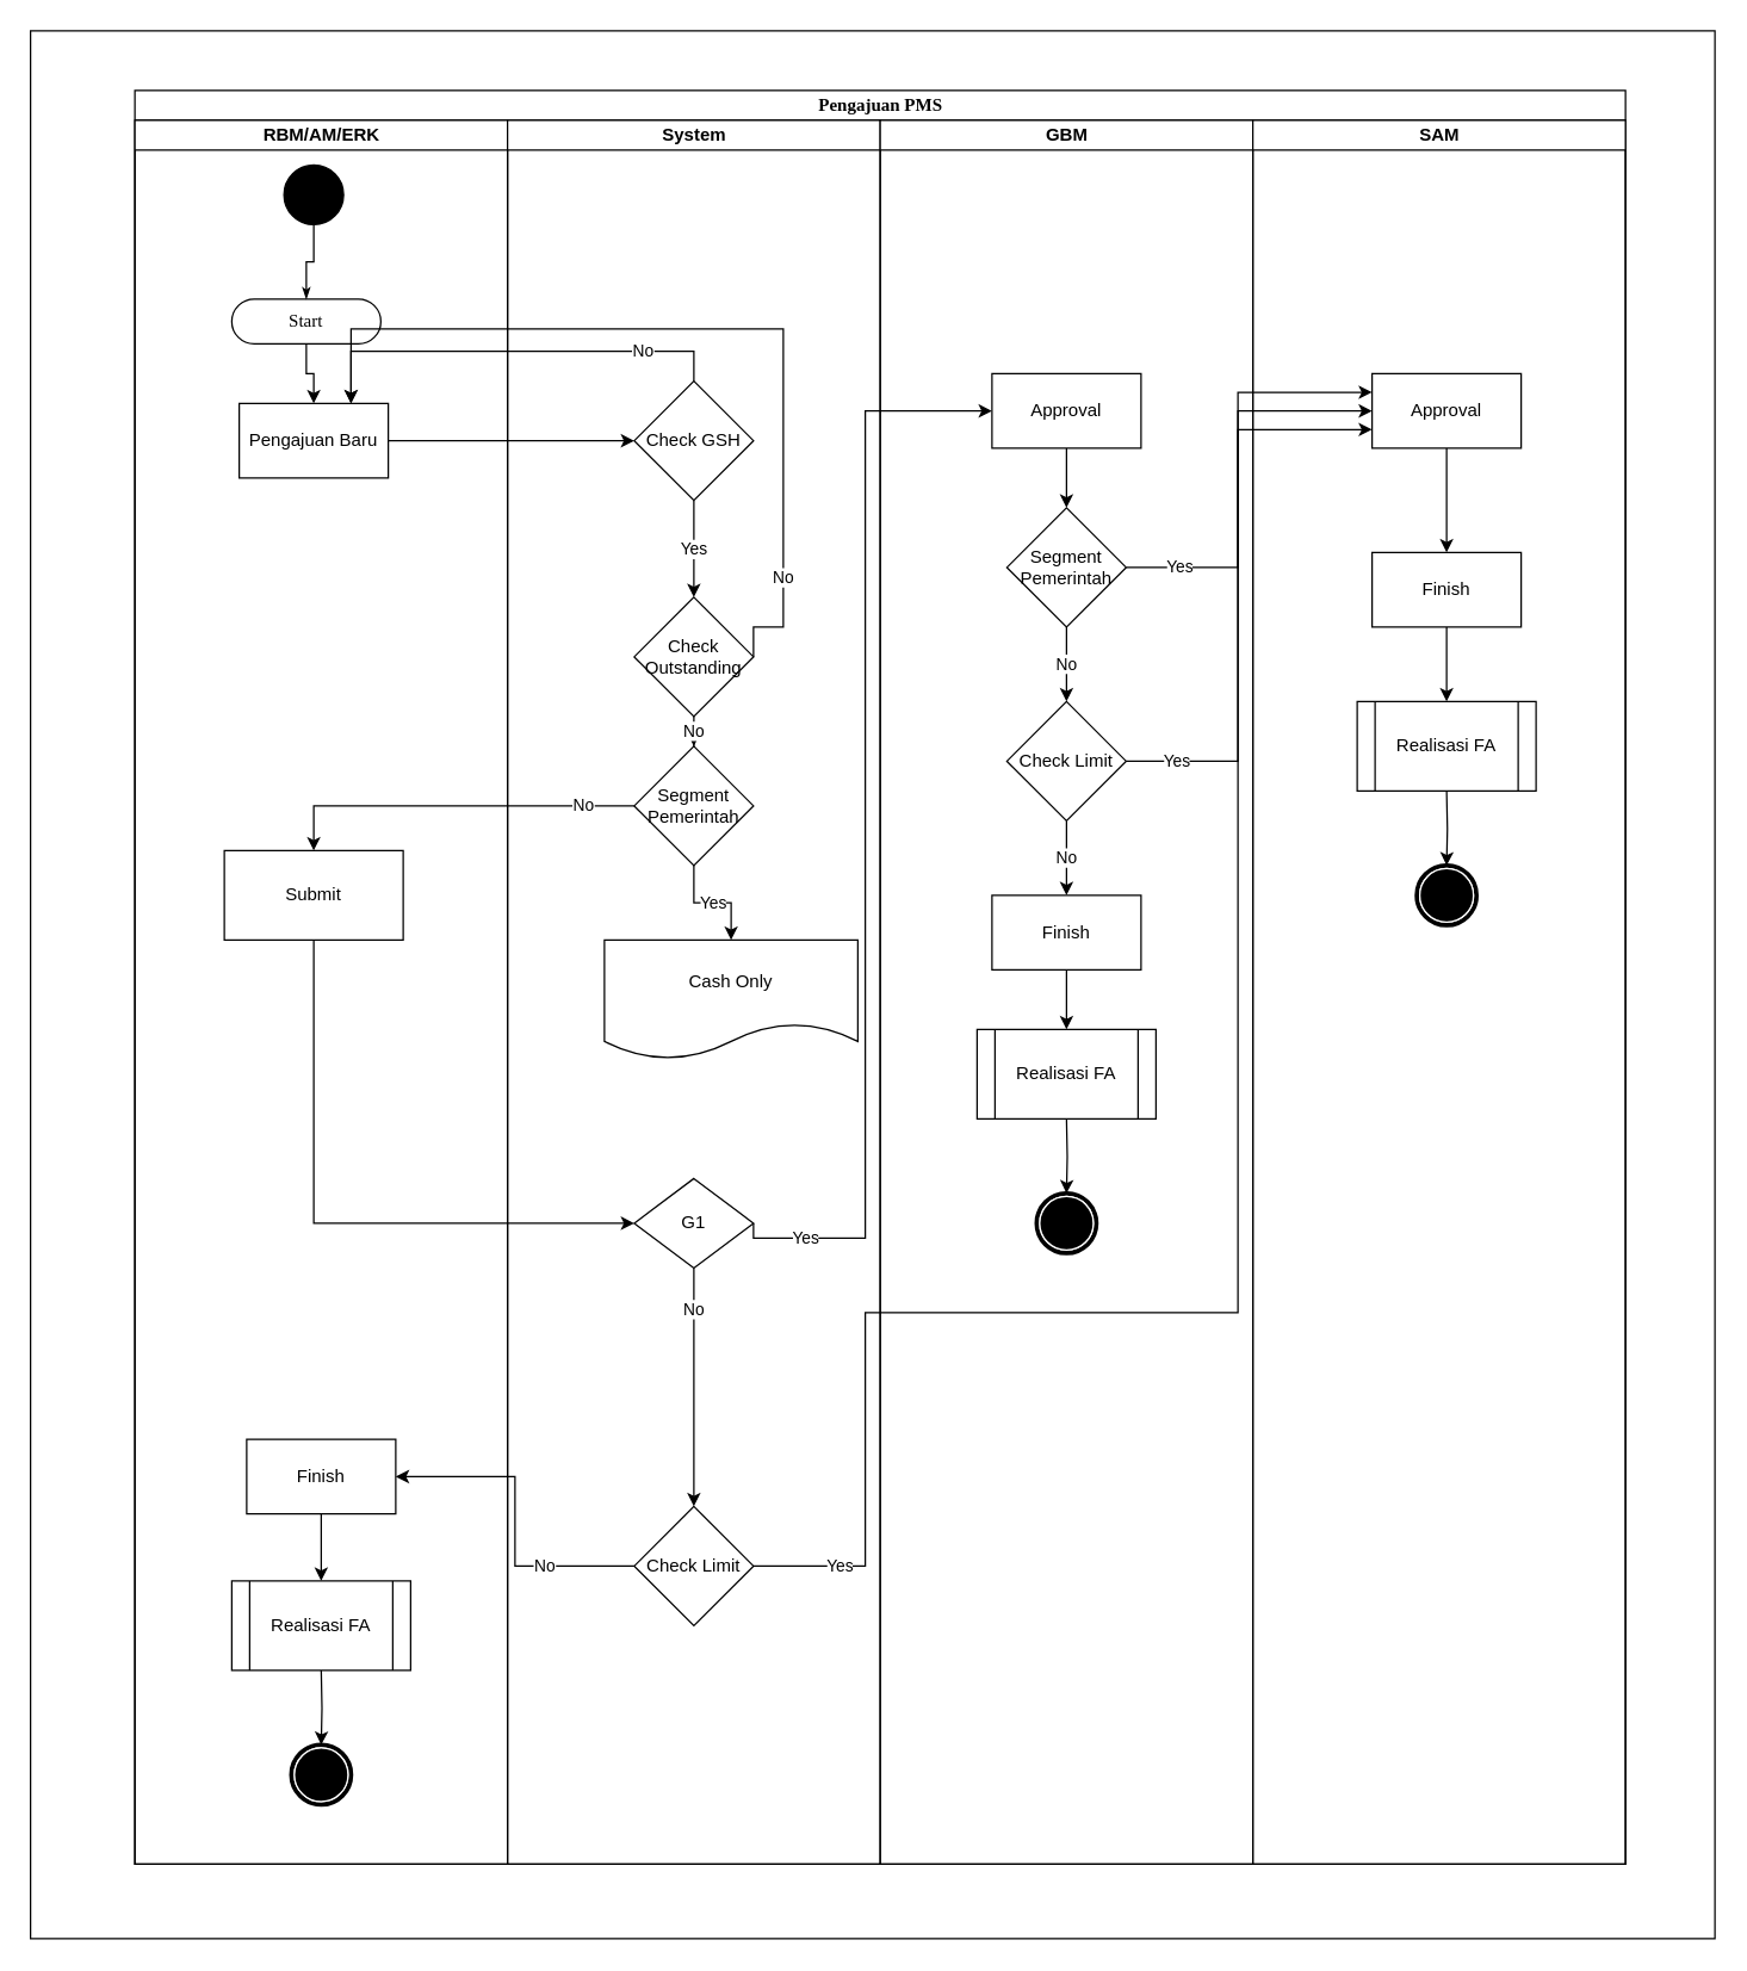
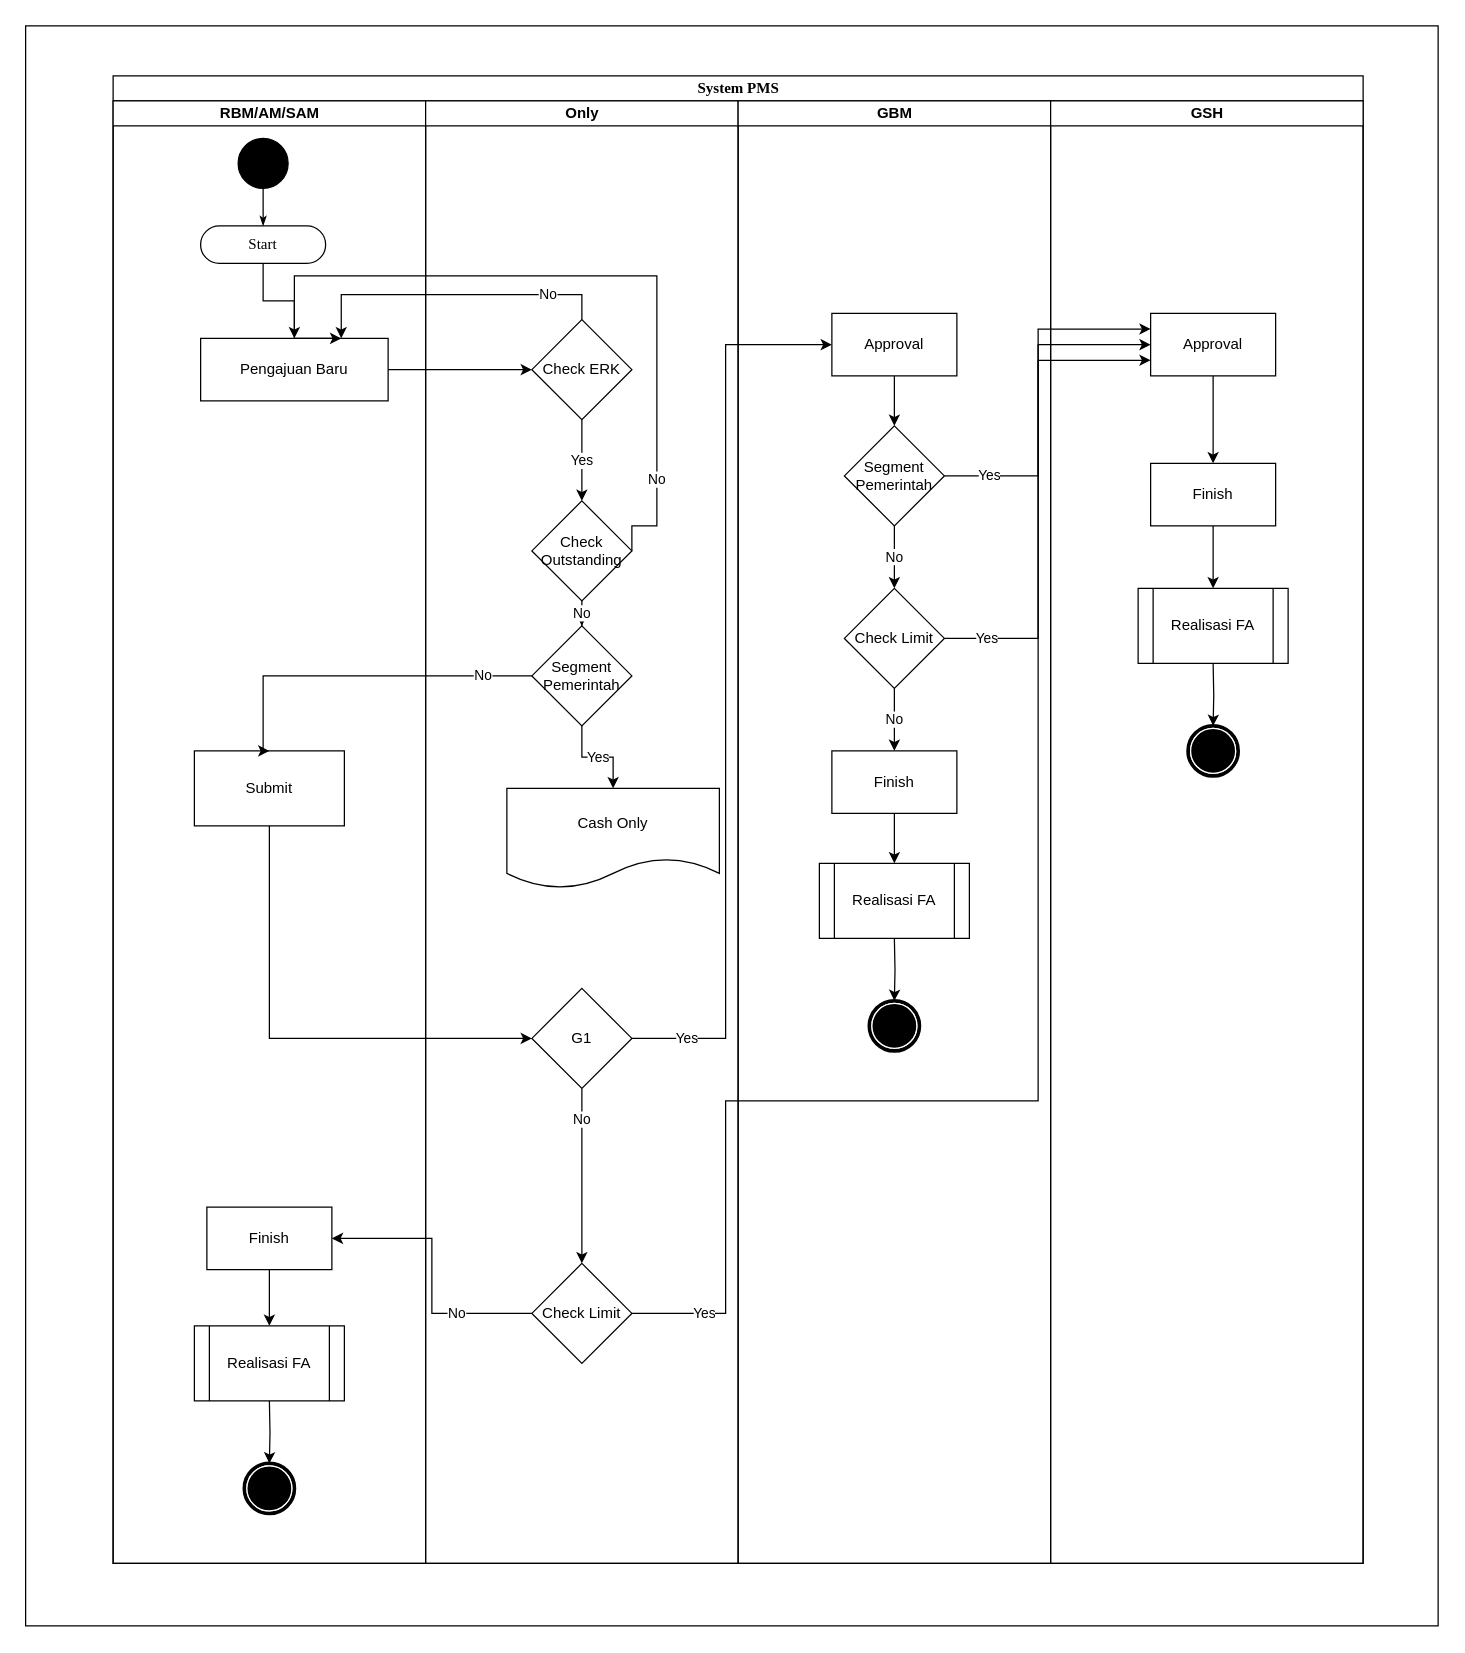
  <mxCell id="0" />
  <mxCell id="1" parent="0" />
  <mxCell id="2" value="" style="rounded=0;whiteSpace=wrap;html=1;" vertex="1" parent="1"><mxGeometry x="20" y="20" width="1130" height="1280" as="geometry" /></mxCell>
- <mxCell id="3" value="Pengajuan PMS" style="swimlane;html=1;childLayout=stackLayout;startSize=20;rounded=0;shadow=0;comic=0;labelBackgroundColor=none;strokeWidth=1;fontFamily=Verdana;fontSize=12;align=center;" vertex="1" parent="1"><mxGeometry x="90" y="60" width="1000" height="1190" as="geometry" /></mxCell>
- <mxCell id="4" value="RBM/AM/ERK" style="swimlane;html=1;startSize=20;" vertex="1" parent="3"><mxGeometry y="20" width="250" height="1170" as="geometry" /></mxCell>
+ <mxCell id="3" value="System PMS" style="swimlane;html=1;childLayout=stackLayout;startSize=20;rounded=0;shadow=0;comic=0;labelBackgroundColor=none;strokeWidth=1;fontFamily=Verdana;fontSize=12;align=center;" vertex="1" parent="1"><mxGeometry x="90" y="60" width="1000" height="1190" as="geometry" /></mxCell>
+ <mxCell id="4" value="RBM/AM/SAM" style="swimlane;html=1;startSize=20;" vertex="1" parent="3"><mxGeometry y="20" width="250" height="1170" as="geometry" /></mxCell>
  <mxCell id="5" value="" style="ellipse;whiteSpace=wrap;html=1;rounded=0;shadow=0;comic=0;labelBackgroundColor=none;strokeWidth=1;fillColor=#000000;fontFamily=Verdana;fontSize=12;align=center;" vertex="1" parent="4"><mxGeometry x="100" y="30" width="40" height="40" as="geometry" /></mxCell>
  <mxCell id="6" style="edgeStyle=orthogonalEdgeStyle;rounded=0;orthogonalLoop=1;jettySize=auto;html=1;exitX=0.5;exitY=1;exitDx=0;exitDy=0;" edge="1" parent="4" source="7" target="9"><mxGeometry relative="1" as="geometry" /></mxCell>
- <mxCell id="7" value="Start" style="rounded=1;whiteSpace=wrap;html=1;shadow=0;comic=0;labelBackgroundColor=none;strokeWidth=1;fontFamily=Verdana;fontSize=12;align=center;arcSize=50;" vertex="1" parent="4"><mxGeometry x="65" y="120" width="100" height="30" as="geometry" /></mxCell>
+ <mxCell id="7" value="Start" style="rounded=1;whiteSpace=wrap;html=1;shadow=0;comic=0;labelBackgroundColor=none;strokeWidth=1;fontFamily=Verdana;fontSize=12;align=center;arcSize=50;" vertex="1" parent="4"><mxGeometry x="70" y="100" width="100" height="30" as="geometry" /></mxCell>
  <mxCell id="8" style="edgeStyle=orthogonalEdgeStyle;rounded=0;html=1;labelBackgroundColor=none;startArrow=none;startFill=0;startSize=5;endArrow=classicThin;endFill=1;endSize=5;jettySize=auto;orthogonalLoop=1;strokeWidth=1;fontFamily=Verdana;fontSize=12" edge="1" parent="4" source="5" target="7"><mxGeometry relative="1" as="geometry" /></mxCell>
- <mxCell id="9" value="Pengajuan Baru" style="html=1;dashed=0;whiteSpace=wrap;" vertex="1" parent="4"><mxGeometry x="70" y="190" width="100" height="50" as="geometry" /></mxCell>
- <mxCell id="10" value="Submit" style="whiteSpace=wrap;html=1;dashed=0;" vertex="1" parent="4"><mxGeometry x="60" y="490" width="120" height="60" as="geometry" /></mxCell>
+ <mxCell id="9" value="Pengajuan Baru" style="html=1;dashed=0;whiteSpace=wrap;" vertex="1" parent="4"><mxGeometry x="70" y="190" width="150" height="50" as="geometry" /></mxCell>
+ <mxCell id="10" value="Submit" style="whiteSpace=wrap;html=1;dashed=0;" vertex="1" parent="4"><mxGeometry x="65" y="520" width="120" height="60" as="geometry" /></mxCell>
  <mxCell id="11" style="edgeStyle=orthogonalEdgeStyle;rounded=0;orthogonalLoop=1;jettySize=auto;html=1;exitX=0.5;exitY=1;exitDx=0;exitDy=0;" edge="1" parent="4" source="12" target="15"><mxGeometry relative="1" as="geometry" /></mxCell>
  <mxCell id="12" value="Finish" style="html=1;dashed=0;whiteSpace=wrap;" vertex="1" parent="4"><mxGeometry x="75" y="885" width="100" height="50" as="geometry" /></mxCell>
  <mxCell id="13" value="" style="shape=mxgraph.bpmn.shape;html=1;verticalLabelPosition=bottom;labelBackgroundColor=#ffffff;verticalAlign=top;perimeter=ellipsePerimeter;outline=end;symbol=terminate;rounded=0;shadow=0;comic=0;strokeWidth=1;fontFamily=Verdana;fontSize=12;align=center;" vertex="1" parent="4"><mxGeometry x="105" y="1090" width="40" height="40" as="geometry" /></mxCell>
  <mxCell id="14" style="edgeStyle=orthogonalEdgeStyle;rounded=0;orthogonalLoop=1;jettySize=auto;html=1;exitX=0.5;exitY=1;exitDx=0;exitDy=0;" edge="1" parent="4" target="13"><mxGeometry relative="1" as="geometry"><mxPoint x="125" y="1040" as="sourcePoint" /></mxGeometry></mxCell>
  <mxCell id="15" value="Realisasi FA" style="shape=process;whiteSpace=wrap;html=1;backgroundOutline=1;" vertex="1" parent="4"><mxGeometry x="65" y="980" width="120" height="60" as="geometry" /></mxCell>
- <mxCell id="16" value="System" style="swimlane;html=1;startSize=20;" vertex="1" parent="3"><mxGeometry x="250" y="20" width="250" height="1170" as="geometry" /></mxCell>
+ <mxCell id="16" value="Only" style="swimlane;html=1;startSize=20;" vertex="1" parent="3"><mxGeometry x="250" y="20" width="250" height="1170" as="geometry" /></mxCell>
  <mxCell id="17" value="Yes" style="edgeStyle=orthogonalEdgeStyle;rounded=0;orthogonalLoop=1;jettySize=auto;html=1;exitX=0.5;exitY=1;exitDx=0;exitDy=0;" edge="1" parent="16" source="18" target="26"><mxGeometry relative="1" as="geometry"><mxPoint x="125" y="550" as="targetPoint" /></mxGeometry></mxCell>
  <mxCell id="18" value="Segment Pemerintah" style="rhombus;whiteSpace=wrap;html=1;" vertex="1" parent="16"><mxGeometry x="85" y="420" width="80" height="80" as="geometry" /></mxCell>
  <mxCell id="19" value="No" style="edgeStyle=orthogonalEdgeStyle;rounded=0;orthogonalLoop=1;jettySize=auto;html=1;exitX=0.5;exitY=1;exitDx=0;exitDy=0;entryX=0.5;entryY=0;entryDx=0;entryDy=0;" edge="1" parent="16" source="20" target="21"><mxGeometry x="-0.647" relative="1" as="geometry"><mxPoint as="offset" /></mxGeometry></mxCell>
- <mxCell id="20" value="G1" style="rhombus;whiteSpace=wrap;html=1;" vertex="1" parent="16"><mxGeometry x="85" y="710" width="80" height="60" as="geometry" /></mxCell>
+ <mxCell id="20" value="G1" style="rhombus;whiteSpace=wrap;html=1;" vertex="1" parent="16"><mxGeometry x="85" y="710" width="80" height="80" as="geometry" /></mxCell>
  <mxCell id="21" value="Check Limit" style="rhombus;whiteSpace=wrap;html=1;" vertex="1" parent="16"><mxGeometry x="85" y="930" width="80" height="80" as="geometry" /></mxCell>
  <mxCell id="22" value="No" style="edgeStyle=orthogonalEdgeStyle;rounded=0;orthogonalLoop=1;jettySize=auto;html=1;exitX=0.5;exitY=1;exitDx=0;exitDy=0;" edge="1" parent="16" source="23" target="18"><mxGeometry relative="1" as="geometry" /></mxCell>
  <mxCell id="23" value="Check Outstanding" style="rhombus;whiteSpace=wrap;html=1;" vertex="1" parent="16"><mxGeometry x="85" y="320" width="80" height="80" as="geometry" /></mxCell>
  <mxCell id="24" value="Yes" style="edgeStyle=orthogonalEdgeStyle;rounded=0;orthogonalLoop=1;jettySize=auto;html=1;exitX=0.5;exitY=1;exitDx=0;exitDy=0;entryX=0.5;entryY=0;entryDx=0;entryDy=0;" edge="1" parent="16" source="25" target="23"><mxGeometry relative="1" as="geometry" /></mxCell>
- <mxCell id="25" value="Check GSH" style="rhombus;whiteSpace=wrap;html=1;" vertex="1" parent="16"><mxGeometry x="85" y="175" width="80" height="80" as="geometry" /></mxCell>
+ <mxCell id="25" value="Check ERK" style="rhombus;whiteSpace=wrap;html=1;" vertex="1" parent="16"><mxGeometry x="85" y="175" width="80" height="80" as="geometry" /></mxCell>
  <mxCell id="26" value="Cash Only" style="shape=document;whiteSpace=wrap;html=1;boundedLbl=1;" vertex="1" parent="16"><mxGeometry x="65" y="550" width="170" height="80" as="geometry" /></mxCell>
  <mxCell id="27" value="Yes" style="edgeStyle=orthogonalEdgeStyle;rounded=0;orthogonalLoop=1;jettySize=auto;html=1;exitX=1;exitY=0.5;exitDx=0;exitDy=0;entryX=0;entryY=0.25;entryDx=0;entryDy=0;" edge="1" parent="3" source="33" target="44"><mxGeometry x="-0.752" relative="1" as="geometry"><Array as="points"><mxPoint x="740" y="320" /><mxPoint x="740" y="203" /></Array><mxPoint x="1" as="offset" /></mxGeometry></mxCell>
  <mxCell id="28" value="Yes" style="edgeStyle=orthogonalEdgeStyle;rounded=0;orthogonalLoop=1;jettySize=auto;html=1;exitX=1;exitY=0.5;exitDx=0;exitDy=0;entryX=0;entryY=0.5;entryDx=0;entryDy=0;" edge="1" parent="3" source="20" target="31"><mxGeometry x="-0.876" relative="1" as="geometry"><Array as="points"><mxPoint x="490" y="770" /><mxPoint x="490" y="215" /></Array><mxPoint as="offset" /></mxGeometry></mxCell>
  <mxCell id="29" value="GBM" style="swimlane;html=1;startSize=20;" vertex="1" parent="3"><mxGeometry x="500" y="20" width="250" height="1170" as="geometry" /></mxCell>
  <mxCell id="30" style="edgeStyle=orthogonalEdgeStyle;rounded=0;orthogonalLoop=1;jettySize=auto;html=1;exitX=0.5;exitY=1;exitDx=0;exitDy=0;" edge="1" parent="29" source="31" target="33"><mxGeometry relative="1" as="geometry" /></mxCell>
  <mxCell id="31" value="Approval" style="html=1;dashed=0;whiteSpace=wrap;" vertex="1" parent="29"><mxGeometry x="75" y="170" width="100" height="50" as="geometry" /></mxCell>
  <mxCell id="32" value="No" style="edgeStyle=orthogonalEdgeStyle;rounded=0;orthogonalLoop=1;jettySize=auto;html=1;exitX=0.5;exitY=1;exitDx=0;exitDy=0;" edge="1" parent="29" source="33" target="35"><mxGeometry relative="1" as="geometry" /></mxCell>
  <mxCell id="33" value="Segment Pemerintah" style="rhombus;whiteSpace=wrap;html=1;" vertex="1" parent="29"><mxGeometry x="85" y="260" width="80" height="80" as="geometry" /></mxCell>
  <mxCell id="34" value="No" style="edgeStyle=orthogonalEdgeStyle;rounded=0;orthogonalLoop=1;jettySize=auto;html=1;exitX=0.5;exitY=1;exitDx=0;exitDy=0;entryX=0.5;entryY=0;entryDx=0;entryDy=0;" edge="1" parent="29" source="35" target="36"><mxGeometry relative="1" as="geometry" /></mxCell>
  <mxCell id="35" value="Check Limit" style="rhombus;whiteSpace=wrap;html=1;" vertex="1" parent="29"><mxGeometry x="85" y="390" width="80" height="80" as="geometry" /></mxCell>
  <mxCell id="36" value="Finish" style="html=1;dashed=0;whiteSpace=wrap;" vertex="1" parent="29"><mxGeometry x="75" y="520" width="100" height="50" as="geometry" /></mxCell>
  <mxCell id="37" value="" style="shape=mxgraph.bpmn.shape;html=1;verticalLabelPosition=bottom;labelBackgroundColor=#ffffff;verticalAlign=top;perimeter=ellipsePerimeter;outline=end;symbol=terminate;rounded=0;shadow=0;comic=0;strokeWidth=1;fontFamily=Verdana;fontSize=12;align=center;" vertex="1" parent="29"><mxGeometry x="105" y="720" width="40" height="40" as="geometry" /></mxCell>
  <mxCell id="38" style="edgeStyle=orthogonalEdgeStyle;rounded=0;orthogonalLoop=1;jettySize=auto;html=1;exitX=0.5;exitY=1;exitDx=0;exitDy=0;entryX=0.5;entryY=0;entryDx=0;entryDy=0;" edge="1" parent="29" target="37"><mxGeometry relative="1" as="geometry"><mxPoint x="125" y="670" as="sourcePoint" /></mxGeometry></mxCell>
  <mxCell id="39" value="Realisasi FA" style="shape=process;whiteSpace=wrap;html=1;backgroundOutline=1;" vertex="1" parent="29"><mxGeometry x="65" y="610" width="120" height="60" as="geometry" /></mxCell>
  <mxCell id="40" style="edgeStyle=orthogonalEdgeStyle;rounded=0;orthogonalLoop=1;jettySize=auto;html=1;exitX=0.5;exitY=1;exitDx=0;exitDy=0;" edge="1" parent="29" source="36" target="39"><mxGeometry relative="1" as="geometry"><mxPoint x="125" y="620" as="targetPoint" /></mxGeometry></mxCell>
- <mxCell id="41" value="SAM" style="swimlane;html=1;startSize=20;" vertex="1" parent="3"><mxGeometry x="750" y="20" width="250" height="1170" as="geometry" /></mxCell>
+ <mxCell id="41" value="GSH" style="swimlane;html=1;startSize=20;" vertex="1" parent="3"><mxGeometry x="750" y="20" width="250" height="1170" as="geometry" /></mxCell>
  <mxCell id="42" value="" style="shape=mxgraph.bpmn.shape;html=1;verticalLabelPosition=bottom;labelBackgroundColor=#ffffff;verticalAlign=top;perimeter=ellipsePerimeter;outline=end;symbol=terminate;rounded=0;shadow=0;comic=0;strokeWidth=1;fontFamily=Verdana;fontSize=12;align=center;" vertex="1" parent="41"><mxGeometry x="110" y="500" width="40" height="40" as="geometry" /></mxCell>
  <mxCell id="43" style="edgeStyle=orthogonalEdgeStyle;rounded=0;orthogonalLoop=1;jettySize=auto;html=1;exitX=0.5;exitY=1;exitDx=0;exitDy=0;" edge="1" parent="41" source="44" target="45"><mxGeometry relative="1" as="geometry" /></mxCell>
  <mxCell id="44" value="Approval" style="html=1;dashed=0;whiteSpace=wrap;" vertex="1" parent="41"><mxGeometry x="80" y="170" width="100" height="50" as="geometry" /></mxCell>
  <mxCell id="45" value="Finish" style="html=1;dashed=0;whiteSpace=wrap;" vertex="1" parent="41"><mxGeometry x="80" y="290" width="100" height="50" as="geometry" /></mxCell>
  <mxCell id="46" style="edgeStyle=orthogonalEdgeStyle;rounded=0;orthogonalLoop=1;jettySize=auto;html=1;exitX=0.5;exitY=1;exitDx=0;exitDy=0;entryX=0.5;entryY=0;entryDx=0;entryDy=0;" edge="1" parent="41" target="42"><mxGeometry relative="1" as="geometry"><mxPoint x="130" y="450" as="sourcePoint" /></mxGeometry></mxCell>
  <mxCell id="47" style="edgeStyle=orthogonalEdgeStyle;rounded=0;orthogonalLoop=1;jettySize=auto;html=1;exitX=0.5;exitY=1;exitDx=0;exitDy=0;" edge="1" parent="41" source="45" target="48"><mxGeometry relative="1" as="geometry"><mxPoint x="130" y="400" as="targetPoint" /></mxGeometry></mxCell>
  <mxCell id="48" value="Realisasi FA" style="shape=process;whiteSpace=wrap;html=1;backgroundOutline=1;" vertex="1" parent="41"><mxGeometry x="70" y="390" width="120" height="60" as="geometry" /></mxCell>
  <mxCell id="49" value="Yes" style="edgeStyle=orthogonalEdgeStyle;rounded=0;orthogonalLoop=1;jettySize=auto;html=1;exitX=1;exitY=0.5;exitDx=0;exitDy=0;entryX=0;entryY=0.75;entryDx=0;entryDy=0;" edge="1" parent="3" source="21" target="44"><mxGeometry x="-0.902" relative="1" as="geometry"><Array as="points"><mxPoint x="490" y="990" /><mxPoint x="490" y="820" /><mxPoint x="740" y="820" /><mxPoint x="740" y="228" /></Array><mxPoint as="offset" /></mxGeometry></mxCell>
  <mxCell id="50" style="edgeStyle=orthogonalEdgeStyle;rounded=0;orthogonalLoop=1;jettySize=auto;html=1;exitX=0.5;exitY=1;exitDx=0;exitDy=0;entryX=0;entryY=0.5;entryDx=0;entryDy=0;" edge="1" parent="3" source="10" target="20"><mxGeometry relative="1" as="geometry" /></mxCell>
  <mxCell id="51" value="Yes" style="edgeStyle=orthogonalEdgeStyle;rounded=0;orthogonalLoop=1;jettySize=auto;html=1;exitX=1;exitY=0.5;exitDx=0;exitDy=0;entryX=0;entryY=0.5;entryDx=0;entryDy=0;" edge="1" parent="3" source="35" target="44"><mxGeometry x="-0.825" relative="1" as="geometry"><Array as="points"><mxPoint x="740" y="450" /><mxPoint x="740" y="215" /></Array><mxPoint x="-1" as="offset" /></mxGeometry></mxCell>
  <mxCell id="52" value="No" style="edgeStyle=orthogonalEdgeStyle;rounded=0;orthogonalLoop=1;jettySize=auto;html=1;exitX=0;exitY=0.5;exitDx=0;exitDy=0;" edge="1" parent="3" source="21" target="12"><mxGeometry x="-0.455" relative="1" as="geometry"><mxPoint as="offset" /></mxGeometry></mxCell>
  <mxCell id="53" value="No" style="edgeStyle=orthogonalEdgeStyle;rounded=0;orthogonalLoop=1;jettySize=auto;html=1;exitX=0;exitY=0.5;exitDx=0;exitDy=0;entryX=0.5;entryY=0;entryDx=0;entryDy=0;" edge="1" parent="3" source="18" target="10"><mxGeometry x="-0.727" relative="1" as="geometry"><Array as="points"><mxPoint x="120" y="480" /></Array><mxPoint x="-1" as="offset" /></mxGeometry></mxCell>
  <mxCell id="54" style="edgeStyle=orthogonalEdgeStyle;rounded=0;orthogonalLoop=1;jettySize=auto;html=1;exitX=1;exitY=0.5;exitDx=0;exitDy=0;" edge="1" parent="3" source="9" target="25"><mxGeometry relative="1" as="geometry" /></mxCell>
  <mxCell id="55" value="No" style="edgeStyle=orthogonalEdgeStyle;rounded=0;orthogonalLoop=1;jettySize=auto;html=1;exitX=1;exitY=0.5;exitDx=0;exitDy=0;entryX=0.75;entryY=0;entryDx=0;entryDy=0;" edge="1" parent="3" source="23" target="9"><mxGeometry x="-0.75" relative="1" as="geometry"><Array as="points"><mxPoint x="435" y="360" /><mxPoint x="435" y="160" /><mxPoint x="145" y="160" /></Array><mxPoint as="offset" /></mxGeometry></mxCell>
  <mxCell id="56" value="No" style="edgeStyle=orthogonalEdgeStyle;rounded=0;orthogonalLoop=1;jettySize=auto;html=1;exitX=0.5;exitY=0;exitDx=0;exitDy=0;entryX=0.75;entryY=0;entryDx=0;entryDy=0;" edge="1" parent="3" source="25" target="9"><mxGeometry x="-0.614" relative="1" as="geometry"><mxPoint x="1" as="offset" /></mxGeometry></mxCell>
